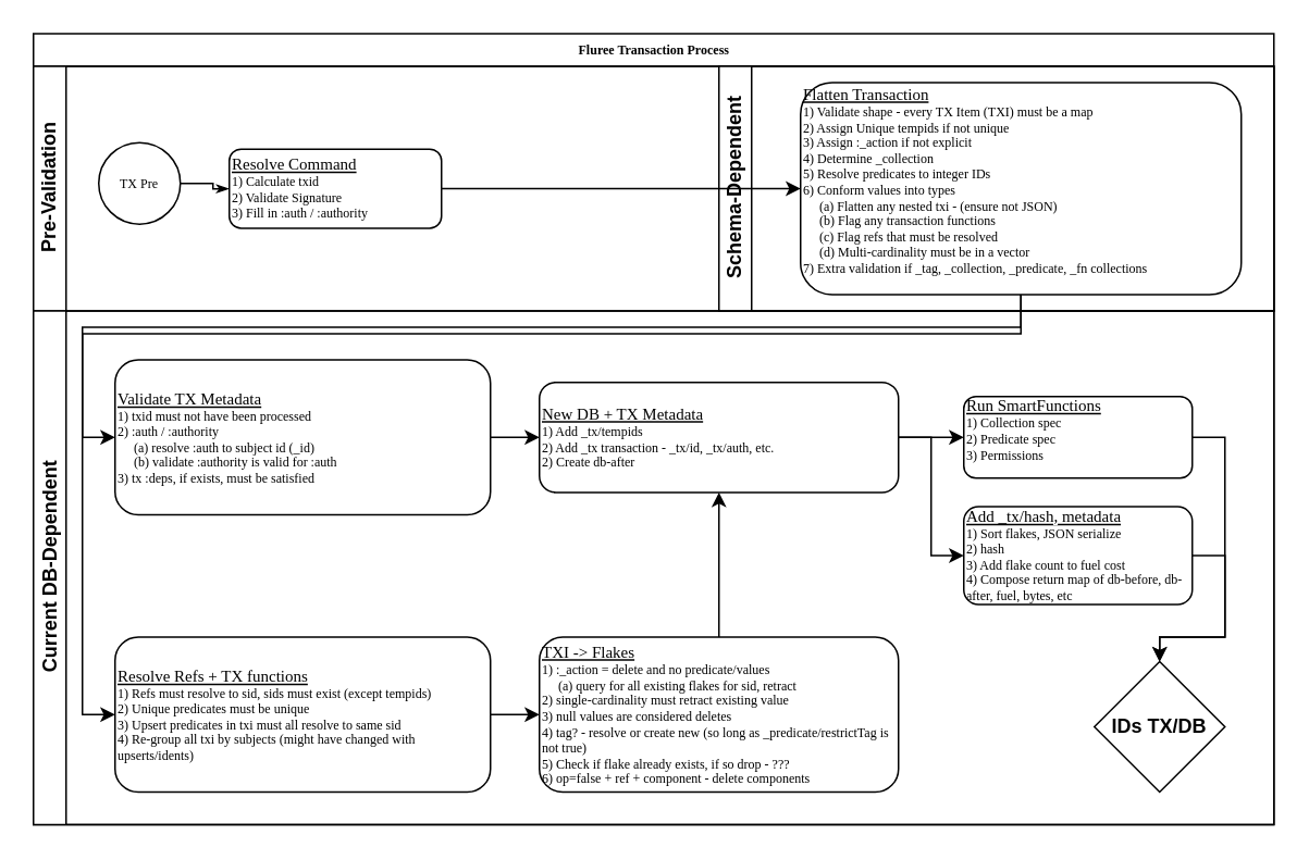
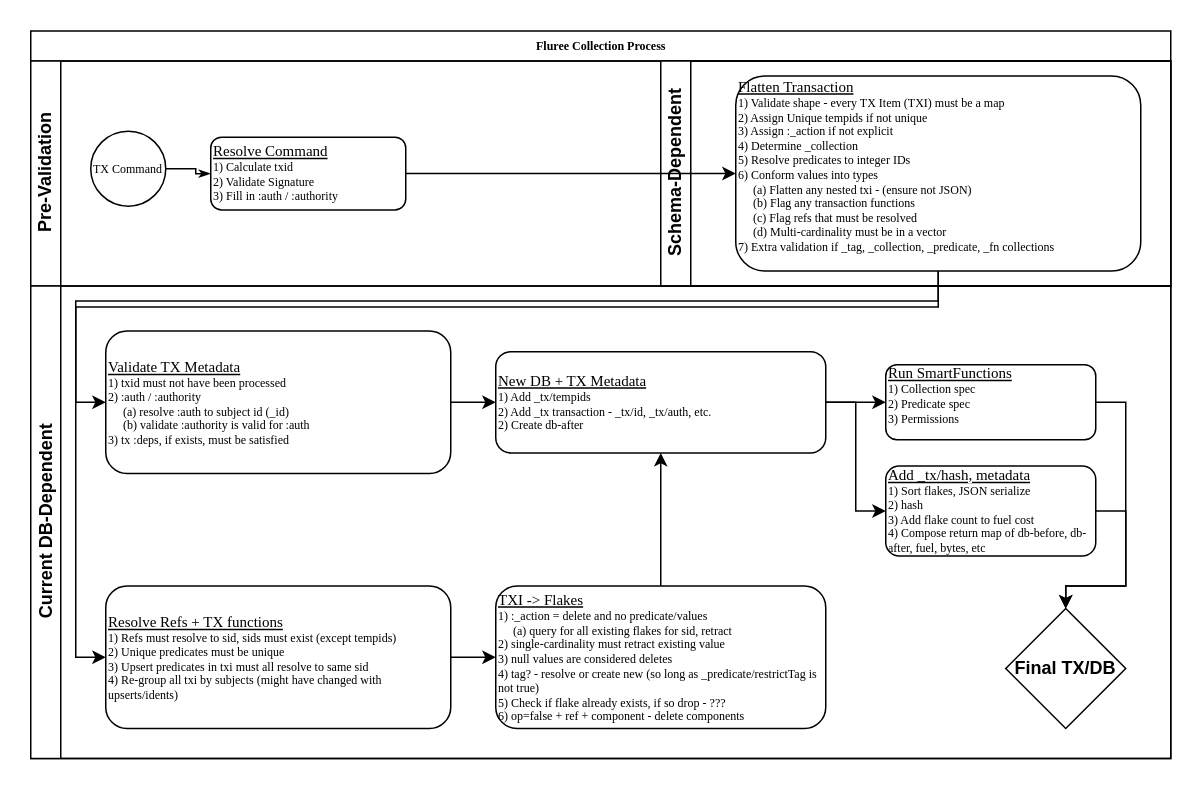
  <mxCell id="0" />
  <mxCell id="1" parent="0" />
- <mxCell id="2" value="Fluree Transaction Process" style="swimlane;html=1;childLayout=stackLayout;horizontal=1;startSize=20;horizontalStack=0;rounded=0;shadow=0;labelBackgroundColor=none;strokeWidth=1;fontFamily=Verdana;fontSize=8;align=center;" parent="1" vertex="1"><mxGeometry x="20" y="20" width="760" height="485" as="geometry" /></mxCell>
+ <mxCell id="2" value="Fluree Collection Process" style="swimlane;html=1;childLayout=stackLayout;horizontal=1;startSize=20;horizontalStack=0;rounded=0;shadow=0;labelBackgroundColor=none;strokeWidth=1;fontFamily=Verdana;fontSize=8;align=center;" parent="1" vertex="1"><mxGeometry x="20" y="20" width="760" height="485" as="geometry" /></mxCell>
  <mxCell id="3" value="Pre-Validation" style="swimlane;html=1;startSize=20;horizontal=0;" parent="2" vertex="1"><mxGeometry y="20" width="760" height="150" as="geometry" /></mxCell>
  <mxCell id="4" style="edgeStyle=orthogonalEdgeStyle;rounded=0;html=1;labelBackgroundColor=none;startArrow=none;startFill=0;startSize=5;endArrow=classicThin;endFill=1;endSize=5;jettySize=auto;orthogonalLoop=1;strokeWidth=1;fontFamily=Verdana;fontSize=8" parent="3" source="7" target="9" edge="1"><mxGeometry relative="1" as="geometry" /></mxCell>
  <mxCell id="5" value="Schema-Dependent" style="swimlane;html=1;startSize=20;horizontal=0;" vertex="1" parent="3"><mxGeometry x="420" width="340" height="150" as="geometry" /></mxCell>
  <mxCell id="6" value="&lt;u style=&quot;font-size: 10px&quot;&gt;Flatten Transaction&lt;br&gt;&lt;/u&gt;&lt;blockquote style=&quot;margin: 0px 0px 0px 40px ; border: none ; padding: 0px ; font-size: 10px&quot;&gt;&lt;/blockquote&gt;&lt;font&gt;1) Validate shape - every TX Item (TXI) must be a map&lt;br&gt;2) Assign Unique tempids if not unique&lt;br&gt;3) Assign :_action if not explicit&lt;br&gt;4) Determine _collection&lt;br&gt;5) Resolve predicates to integer IDs&lt;br&gt;6) Conform values into types&lt;br&gt;&amp;nbsp; &amp;nbsp; &amp;nbsp;(a) Flatten any nested txi - (ensure not JSON)&lt;br&gt;&amp;nbsp; &amp;nbsp; &amp;nbsp;(b) Flag any transaction functions&lt;br&gt;&amp;nbsp; &amp;nbsp; &amp;nbsp;(c) Flag refs that must be resolved&lt;br&gt;&amp;nbsp; &amp;nbsp; &amp;nbsp;(d) Multi-cardinality must be in a vector&lt;br&gt;7) Extra validation if _tag, _collection, _predicate, _fn collections&lt;br&gt;&lt;br&gt;&lt;/font&gt;" style="rounded=1;whiteSpace=wrap;html=1;shadow=0;labelBackgroundColor=none;strokeWidth=1;fontFamily=Verdana;fontSize=8;align=left;" vertex="1" parent="5"><mxGeometry x="50" y="10" width="270" height="130" as="geometry" /></mxCell>
- <mxCell id="7" value="TX Pre" style="ellipse;whiteSpace=wrap;html=1;rounded=0;shadow=0;labelBackgroundColor=none;strokeWidth=1;fontFamily=Verdana;fontSize=8;align=center;" parent="3" vertex="1"><mxGeometry x="40" y="46.75" width="50" height="50" as="geometry" /></mxCell>
+ <mxCell id="7" value="TX Command" style="ellipse;whiteSpace=wrap;html=1;rounded=0;shadow=0;labelBackgroundColor=none;strokeWidth=1;fontFamily=Verdana;fontSize=8;align=center;" parent="3" vertex="1"><mxGeometry x="40" y="46.75" width="50" height="50" as="geometry" /></mxCell>
  <mxCell id="8" style="edgeStyle=orthogonalEdgeStyle;rounded=0;orthogonalLoop=1;jettySize=auto;html=1;exitX=1;exitY=0.5;exitDx=0;exitDy=0;entryX=0;entryY=0.5;entryDx=0;entryDy=0;" edge="1" parent="3" source="9" target="6"><mxGeometry relative="1" as="geometry"><mxPoint x="270" y="75" as="targetPoint" /></mxGeometry></mxCell>
  <mxCell id="9" value="&lt;u style=&quot;font-size: 10px&quot;&gt;&lt;font style=&quot;font-size: 10px&quot;&gt;Resolve Command&lt;br&gt;&lt;/font&gt;&lt;/u&gt;&lt;blockquote style=&quot;margin: 0px 0px 0px 40px ; border: none ; padding: 0px ; font-size: 10px&quot;&gt;&lt;/blockquote&gt;&lt;font style=&quot;font-size: 8px&quot;&gt;1) Calculate txid&lt;br&gt;&lt;span&gt;2) Validate Signature&lt;/span&gt;&lt;br&gt;&lt;span&gt;3) Fill in :auth / :authority&lt;/span&gt;&lt;/font&gt;&lt;br&gt;&lt;blockquote style=&quot;margin: 0 0 0 40px ; border: none ; padding: 0px&quot;&gt;&lt;/blockquote&gt;" style="rounded=1;whiteSpace=wrap;html=1;shadow=0;labelBackgroundColor=none;strokeWidth=1;fontFamily=Verdana;fontSize=8;align=left;verticalAlign=middle;" parent="3" vertex="1"><mxGeometry x="120" y="50.75" width="130" height="48.5" as="geometry" /></mxCell>
  <mxCell id="10" value="Current DB-Dependent" style="swimlane;html=1;startSize=20;horizontal=0;" parent="2" vertex="1"><mxGeometry y="170" width="760" height="315" as="geometry" /></mxCell>
  <mxCell id="11" style="edgeStyle=orthogonalEdgeStyle;rounded=0;orthogonalLoop=1;jettySize=auto;html=1;exitX=1;exitY=0.5;exitDx=0;exitDy=0;entryX=0;entryY=0.5;entryDx=0;entryDy=0;" edge="1" parent="10" source="13" target="18"><mxGeometry relative="1" as="geometry" /></mxCell>
  <mxCell id="12" style="edgeStyle=orthogonalEdgeStyle;rounded=0;orthogonalLoop=1;jettySize=auto;html=1;exitX=1;exitY=0.5;exitDx=0;exitDy=0;entryX=0;entryY=0.5;entryDx=0;entryDy=0;" edge="1" parent="10" source="13" target="20"><mxGeometry relative="1" as="geometry" /></mxCell>
  <mxCell id="13" value="&lt;font&gt;&lt;span style=&quot;font-size: 10px&quot;&gt;&lt;u&gt;New DB + TX Metadata&lt;br&gt;&lt;/u&gt;&lt;/span&gt;1) Add _tx/tempids&lt;br&gt;2) Add _tx transaction - _tx/id, _tx/auth, etc.&lt;br&gt;2) Create db-after&lt;br&gt;&lt;/font&gt;" style="rounded=1;whiteSpace=wrap;html=1;shadow=0;labelBackgroundColor=none;strokeWidth=1;fontFamily=Verdana;fontSize=8;align=left;" vertex="1" parent="10"><mxGeometry x="310" y="43.75" width="220" height="67.5" as="geometry" /></mxCell>
  <mxCell id="14" style="edgeStyle=orthogonalEdgeStyle;rounded=0;orthogonalLoop=1;jettySize=auto;html=1;exitX=1;exitY=0.5;exitDx=0;exitDy=0;entryX=0;entryY=0.5;entryDx=0;entryDy=0;" edge="1" parent="10" source="15" target="13"><mxGeometry relative="1" as="geometry" /></mxCell>
  <mxCell id="15" value="&lt;u style=&quot;font-size: 10px&quot;&gt;Validate TX Metadata&lt;br&gt;&lt;/u&gt;&lt;blockquote style=&quot;margin: 0px 0px 0px 40px ; border: none ; padding: 0px ; font-size: 10px&quot;&gt;&lt;/blockquote&gt;&lt;font&gt;1) txid must not have been processed&lt;br&gt;2) :auth / :authority&lt;br&gt;&amp;nbsp; &amp;nbsp; &amp;nbsp;(a) resolve :auth to subject id (_id)&lt;br&gt;&amp;nbsp; &amp;nbsp; &amp;nbsp;(b) validate :authority is valid for :auth&lt;br&gt;3) tx :deps, if exists, must be satisfied&lt;br&gt;&lt;/font&gt;" style="rounded=1;whiteSpace=wrap;html=1;shadow=0;labelBackgroundColor=none;strokeWidth=1;fontFamily=Verdana;fontSize=8;align=left;" parent="10" vertex="1"><mxGeometry x="50" y="30" width="230" height="95" as="geometry" /></mxCell>
  <mxCell id="16" style="edgeStyle=orthogonalEdgeStyle;rounded=0;orthogonalLoop=1;jettySize=auto;html=1;exitX=0.5;exitY=0;exitDx=0;exitDy=0;entryX=0.5;entryY=1;entryDx=0;entryDy=0;" edge="1" parent="10" source="21" target="13"><mxGeometry relative="1" as="geometry" /></mxCell>
  <mxCell id="17" style="edgeStyle=orthogonalEdgeStyle;rounded=0;orthogonalLoop=1;jettySize=auto;html=1;exitX=1;exitY=0.5;exitDx=0;exitDy=0;entryX=0.5;entryY=0;entryDx=0;entryDy=0;" edge="1" parent="10" source="18" target="24"><mxGeometry relative="1" as="geometry"><Array as="points"><mxPoint x="730" y="77" /><mxPoint x="730" y="200" /><mxPoint x="690" y="200" /></Array></mxGeometry></mxCell>
  <mxCell id="18" value="&lt;font&gt;&lt;span style=&quot;font-size: 10px&quot;&gt;&lt;u&gt;Run SmartFunctions&lt;br&gt;&lt;/u&gt;&lt;/span&gt;1) Collection spec&lt;br&gt;2) Predicate spec&lt;br&gt;3) Permissions&lt;br&gt;&lt;br&gt;&lt;/font&gt;" style="rounded=1;whiteSpace=wrap;html=1;shadow=0;labelBackgroundColor=none;strokeWidth=1;fontFamily=Verdana;fontSize=8;align=left;" vertex="1" parent="10"><mxGeometry x="570" y="52.5" width="140" height="50" as="geometry" /></mxCell>
  <mxCell id="19" style="edgeStyle=orthogonalEdgeStyle;rounded=0;orthogonalLoop=1;jettySize=auto;html=1;exitX=1;exitY=0.5;exitDx=0;exitDy=0;entryX=0.5;entryY=0;entryDx=0;entryDy=0;" edge="1" parent="10" source="20" target="24"><mxGeometry relative="1" as="geometry" /></mxCell>
  <mxCell id="20" value="&lt;font&gt;&lt;span style=&quot;font-size: 10px&quot;&gt;&lt;u&gt;Add _tx/hash, metadata&lt;br&gt;&lt;/u&gt;&lt;/span&gt;1) Sort flakes, JSON serialize&lt;br&gt;2) hash&lt;br&gt;3) Add flake count to fuel cost&lt;br&gt;4) Compose return map of db-before, db-after, fuel, bytes, etc&lt;br&gt;&lt;/font&gt;" style="rounded=1;whiteSpace=wrap;html=1;shadow=0;labelBackgroundColor=none;strokeWidth=1;fontFamily=Verdana;fontSize=8;align=left;" vertex="1" parent="10"><mxGeometry x="570" y="120" width="140" height="60" as="geometry" /></mxCell>
  <mxCell id="21" value="&lt;font&gt;&lt;span style=&quot;font-size: 10px&quot;&gt;&lt;u&gt;TXI -&amp;gt; Flakes&lt;br&gt;&lt;/u&gt;&lt;/span&gt;1) :_action = delete and no predicate/values&lt;br&gt;&amp;nbsp; &amp;nbsp; &amp;nbsp;(a) query for all existing flakes for sid, retract&lt;br&gt;2) single-cardinality must retract existing value&lt;br&gt;3) null values are considered deletes&lt;br&gt;4) tag? - resolve or create new (so long as _predicate/restrictTag is not true)&lt;br&gt;5) Check if flake already exists, if so drop - ???&lt;br&gt;6) op=false + ref + component - delete components&lt;br&gt;&lt;/font&gt;" style="rounded=1;whiteSpace=wrap;html=1;shadow=0;labelBackgroundColor=none;strokeWidth=1;fontFamily=Verdana;fontSize=8;align=left;" vertex="1" parent="10"><mxGeometry x="310" y="200" width="220" height="95" as="geometry" /></mxCell>
  <mxCell id="22" style="edgeStyle=orthogonalEdgeStyle;rounded=0;orthogonalLoop=1;jettySize=auto;html=1;exitX=1;exitY=0.5;exitDx=0;exitDy=0;entryX=0;entryY=0.5;entryDx=0;entryDy=0;" edge="1" parent="10" source="23" target="21"><mxGeometry relative="1" as="geometry" /></mxCell>
  <mxCell id="23" value="&lt;font&gt;&lt;span style=&quot;font-size: 10px&quot;&gt;&lt;u&gt;Resolve Refs + TX functions&lt;br&gt;&lt;/u&gt;&lt;/span&gt;1) Refs must resolve to sid, sids must exist (except tempids)&lt;br&gt;2) Unique predicates must be unique&lt;br&gt;3) Upsert predicates in txi must all resolve to same sid&lt;br&gt;4) Re-group all txi by subjects (might have changed with upserts/idents)&lt;br&gt;&lt;/font&gt;" style="rounded=1;whiteSpace=wrap;html=1;shadow=0;labelBackgroundColor=none;strokeWidth=1;fontFamily=Verdana;fontSize=8;align=left;" vertex="1" parent="10"><mxGeometry x="50" y="200" width="230" height="95" as="geometry" /></mxCell>
- <mxCell id="24" value="IDs TX/DB" style="rhombus;whiteSpace=wrap;html=1;align=center;fontStyle=1" vertex="1" parent="10"><mxGeometry x="650" y="215" width="80" height="80" as="geometry" /></mxCell>
+ <mxCell id="24" value="Final TX/DB" style="rhombus;whiteSpace=wrap;html=1;align=center;fontStyle=1" vertex="1" parent="10"><mxGeometry x="650" y="215" width="80" height="80" as="geometry" /></mxCell>
  <mxCell id="25" style="edgeStyle=orthogonalEdgeStyle;rounded=0;orthogonalLoop=1;jettySize=auto;html=1;exitX=0.5;exitY=1;exitDx=0;exitDy=0;entryX=0;entryY=0.5;entryDx=0;entryDy=0;" edge="1" parent="2" source="6" target="23"><mxGeometry relative="1" as="geometry"><Array as="points"><mxPoint x="605" y="184" /><mxPoint x="30" y="184" /><mxPoint x="30" y="418" /></Array></mxGeometry></mxCell>
  <mxCell id="26" style="edgeStyle=orthogonalEdgeStyle;rounded=0;orthogonalLoop=1;jettySize=auto;html=1;exitX=0.5;exitY=1;exitDx=0;exitDy=0;entryX=0;entryY=0.5;entryDx=0;entryDy=0;" edge="1" parent="2" source="6" target="15"><mxGeometry relative="1" as="geometry" /></mxCell>
